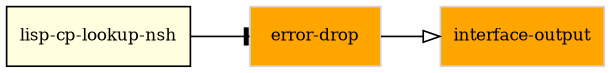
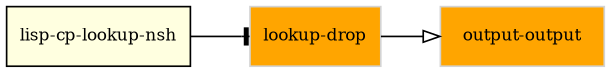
  digraph {
    fontname="DejaVu Serif"
    rankdir=LR
    node [color=lightgray fillcolor=orange fontcolor=black fontname="DejaVu Serif" fontsize=10 shape=box style=filled]
    edge [fontname="DejaVu Serif" fontsize=8]
    "lisp-cp-lookup-nsh" [color=black fillcolor=lightyellow]
-   "error-drop"
-   "interface-output"
+   "error-drop" [label="lookup-drop"]
+   "interface-output" [label="output-output"]
    "lisp-cp-lookup-nsh" -> "error-drop" [arrowhead=tee]
    "error-drop" -> "interface-output" [arrowhead=onormal]
  }
